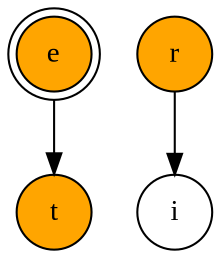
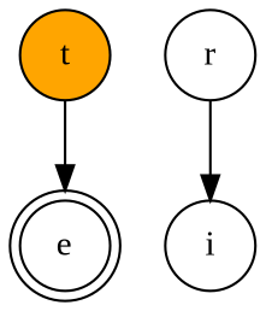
  digraph {
    fontname="Liberation Serif"
    node [color=black fillcolor=orange fontname="Liberation Serif" shape=circle style=filled]
    edge [fontname="Liberation Serif"]
-   e [shape=doublecircle]
-   r
+   e [fillcolor=white shape=doublecircle]
+   r [fillcolor=white]
    i [fillcolor=white]
    t
    r -> i
-   e -> t
+   t -> e
  }
